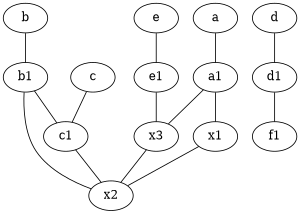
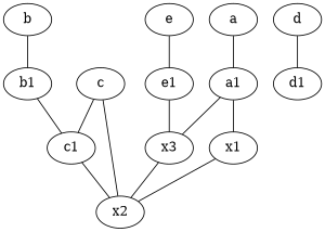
  graph {
    node [labelfontsize=50]
    b
    b1
    c1
    x2
    d1
-   f1
    x1
    d
    c
    a1
    n11 [label=x3]
    a
    e
    e1
    b -- b1
    b1 -- c1
-   b1 -- x2
+   c -- x2
    c1 -- x2
-   d1 -- f1
    x1 -- x2
    d -- d1
    c -- c1
    a1 -- x1
    a1 -- n11
    n11 -- x2
    a -- a1
    e -- e1
    e1 -- n11
  }
